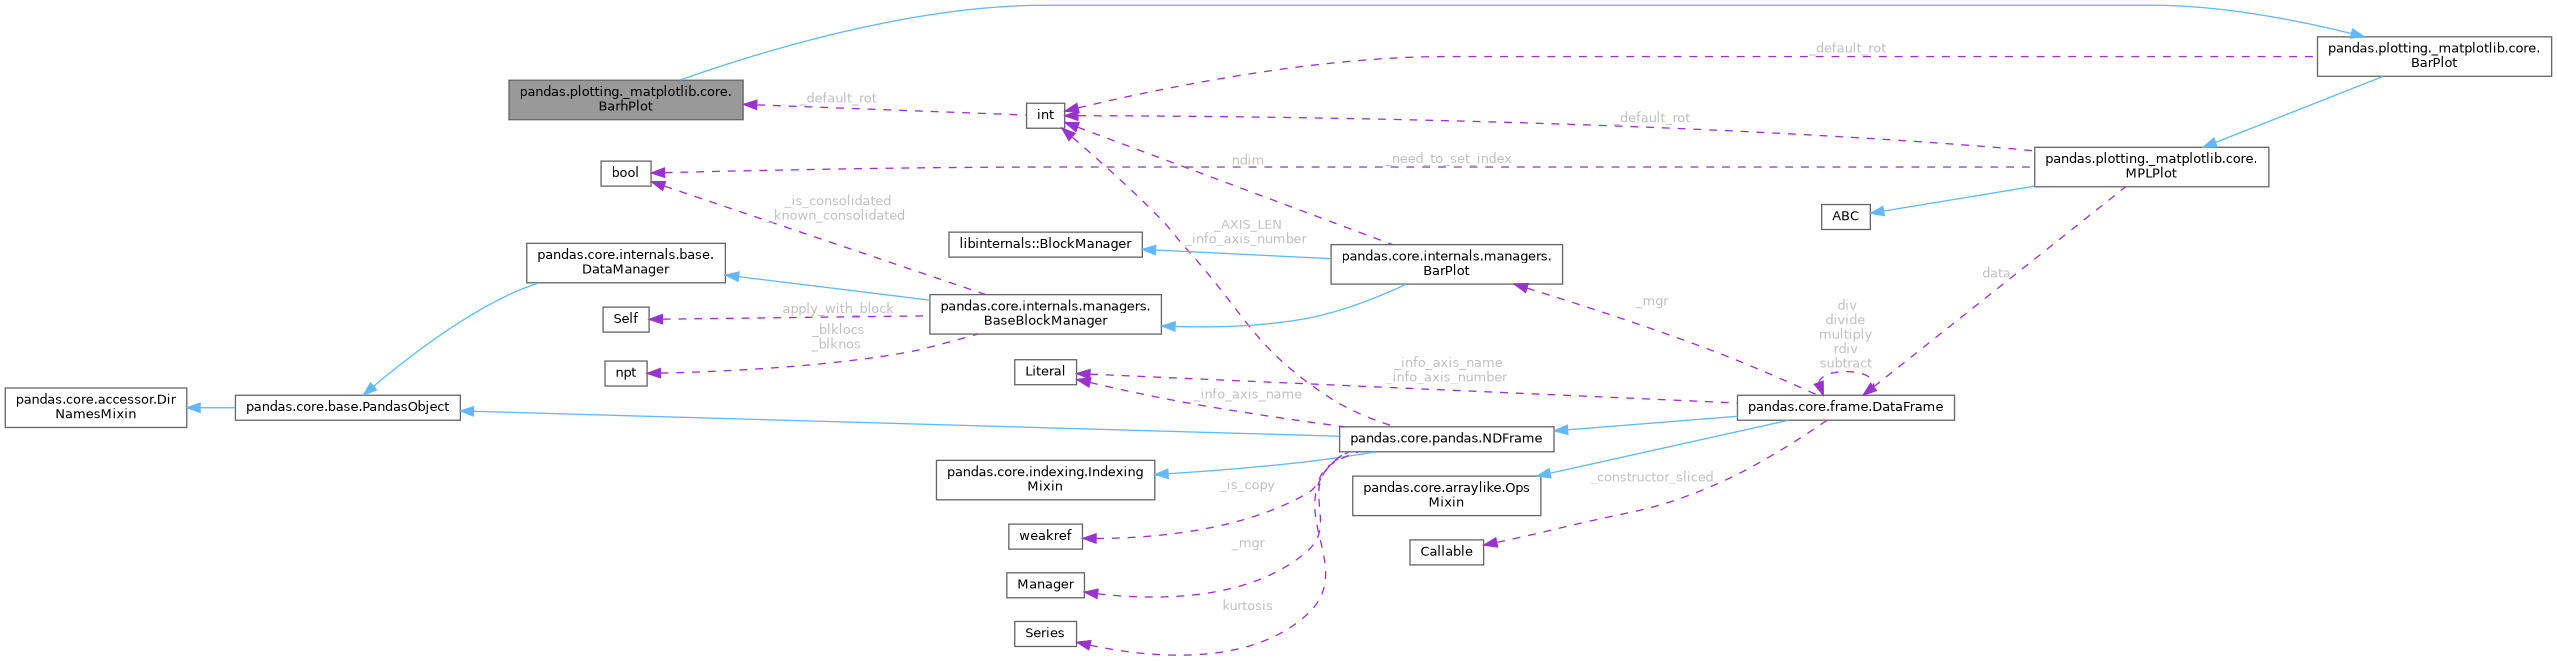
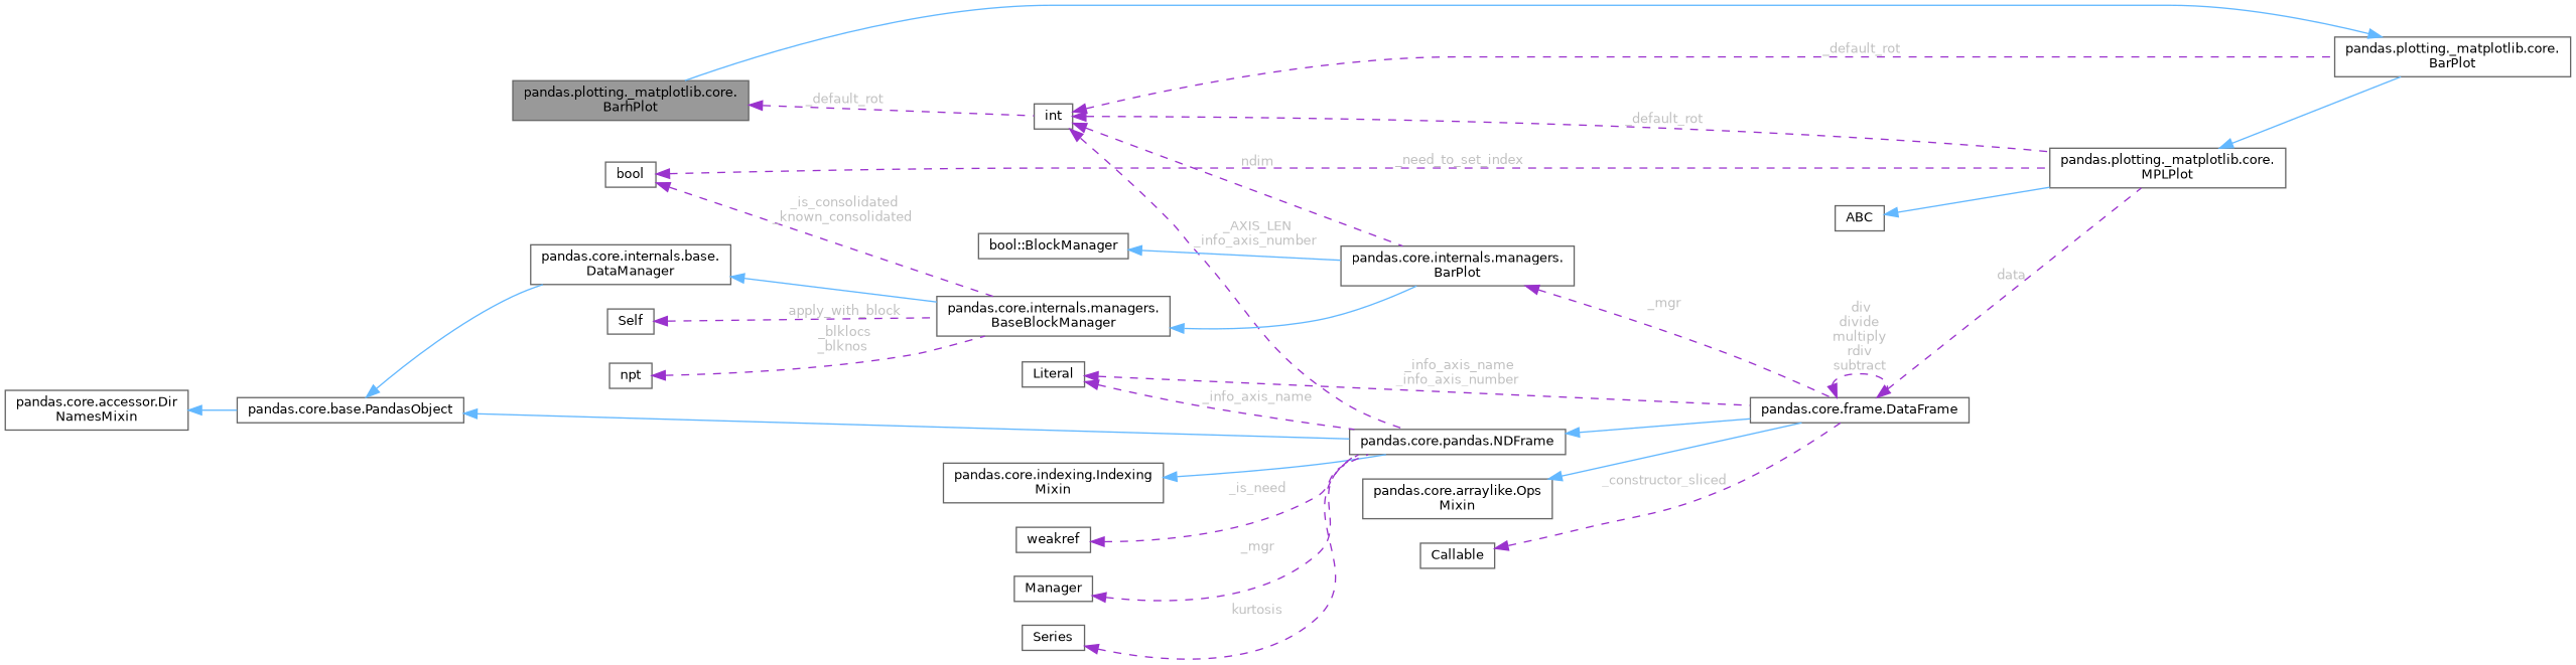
  digraph {
    rankdir=LR
    node [color=gray40 fillcolor=white fontname=Helvetica fontsize=10 shape=box style=filled]
    edge [color=darkorchid3 dir=back fontcolor=grey fontname=Helvetica fontsize=10 labelfontname=Helvetica labelfontsize=10 style=dashed]
    n1 [fillcolor=grey60 fontcolor=black height=0.2 label="pandas.plotting._matplotlib.core.\lBarhPlot" width=0.4]
    n2 [height=0.2 label=int width=0.4]
    n3 [height=0.2 label="pandas.plotting._matplotlib.core.\lBarPlot" width=0.4]
    n4 [height=0.2 label="pandas.plotting._matplotlib.core.\lMPLPlot" width=0.4]
    n5 [height=0.2 label=ABC width=0.4]
    n6 [height=0.2 label="pandas.core.frame.DataFrame" width=0.4]
    n7 [height=0.2 label="pandas.core.pandas.NDFrame" width=0.4]
    n8 [height=0.2 label="pandas.core.internals.managers.\lBarPlot" width=0.4]
    n9 [height=0.2 label="pandas.core.base.PandasObject" width=0.4]
    n10 [height=0.2 label="pandas.core.internals.base.\lDataManager" width=0.4]
    n11 [height=0.2 label="pandas.core.internals.managers.\lBaseBlockManager" width=0.4]
    n12 [height=0.2 label="pandas.core.accessor.Dir\lNamesMixin" width=0.4]
    n13 [height=0.2 label="pandas.core.indexing.Indexing\lMixin" width=0.4]
    n14 [height=0.2 label=weakref width=0.4]
    n15 [height=0.2 label=Manager width=0.4]
    n16 [height=0.2 label=Literal width=0.4]
    n17 [height=0.2 label=Series width=0.4]
    n18 [height=0.2 label="pandas.core.arraylike.Ops\lMixin" width=0.4]
-   n19 [height=0.2 label="libinternals::BlockManager" width=0.4]
+   n19 [height=0.2 label="bool::BlockManager" width=0.4]
    n20 [height=0.2 label=npt width=0.4]
    n21 [height=0.2 label=bool width=0.4]
    n22 [height=0.2 label=Self width=0.4]
    n23 [height=0.2 label=Callable width=0.4]
    n1 -> n2 [label=" _default_rot"]
    n2 -> n3 [label=" _default_rot"]
    n2 -> n4 [label=" _default_rot"]
    n2 -> n7 [label=" _AXIS_LEN\n_info_axis_number"]
    n2 -> n8 [label=" ndim"]
    n3 -> n1 [color=steelblue1 style=solid fontcolor=""]
    n4 -> n3 [color=steelblue1 style=solid fontcolor=""]
    n5 -> n4 [color=steelblue1 style=solid fontcolor=""]
    n6 -> n4 [label=" data"]
    n6 -> n6 [label=" div\ndivide\nmultiply\nrdiv\nsubtract"]
    n7 -> n6 [color=steelblue1 style=solid fontcolor=""]
    n8 -> n6 [label=" _mgr"]
    n9 -> n7 [color=steelblue1 style=solid fontcolor=""]
    n9 -> n10 [color=steelblue1 style=solid fontcolor=""]
    n10 -> n11 [color=steelblue1 style=solid fontcolor=""]
    n11 -> n8 [color=steelblue1 style=solid fontcolor=""]
    n12 -> n9 [color=steelblue1 style=solid fontcolor=""]
    n13 -> n7 [color=steelblue1 style=solid fontcolor=""]
-   n14 -> n7 [label=" _is_copy"]
+   n14 -> n7 [label=" _is_need"]
    n15 -> n7 [label=" _mgr"]
    n16 -> n6 [label=" _info_axis_name\n_info_axis_number"]
    n16 -> n7 [label=" _info_axis_name"]
    n17 -> n7 [label=" kurtosis"]
    n18 -> n6 [color=steelblue1 style=solid fontcolor=""]
    n19 -> n8 [color=steelblue1 style=solid fontcolor=""]
    n20 -> n11 [label=" _blklocs\n_blknos"]
    n21 -> n4 [label=" _need_to_set_index"]
    n21 -> n11 [label=" _is_consolidated\n_known_consolidated"]
    n22 -> n11 [label=" apply_with_block"]
    n23 -> n6 [label=" _constructor_sliced"]
  }
